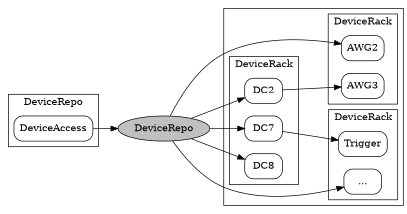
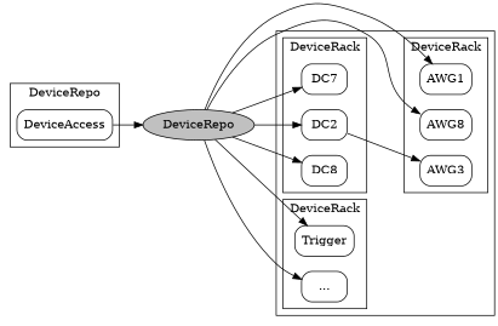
  digraph {
    rankdir=LR
    node [color=black fillcolor=white shape=box style="rounded,filled"]
-   AWG2
+   AWG1
+   AWG2 [label=AWG8]
    AWG3
    n4 [label=DC7]
    DC2
    n6 [label=DC8]
    Trigger
    "..."
    DeviceAccess
    DeviceRepo [fillcolor=grey shape=ellipse]
    subgraph cluster_1 {
      subgraph cluster_2 {
        label=DeviceRack
+       AWG1
        AWG2
        AWG3
      }
      subgraph cluster_3 {
        label=DeviceRack
        n4
        DC2
        n6
      }
      subgraph cluster_4 {
        label=DeviceRack
        Trigger
        "..."
      }
    }
    subgraph cluster_5 {
      label=DeviceRepo
      DeviceAccess
    }
    DC2 -> AWG3
    DeviceAccess -> DeviceRepo
+   DeviceRepo -> AWG1
    DeviceRepo -> AWG2
    DeviceRepo -> n4
    DeviceRepo -> DC2
    DeviceRepo -> n6
-   n4 -> Trigger
+   DeviceRepo -> Trigger
    DeviceRepo -> "..."
  }
